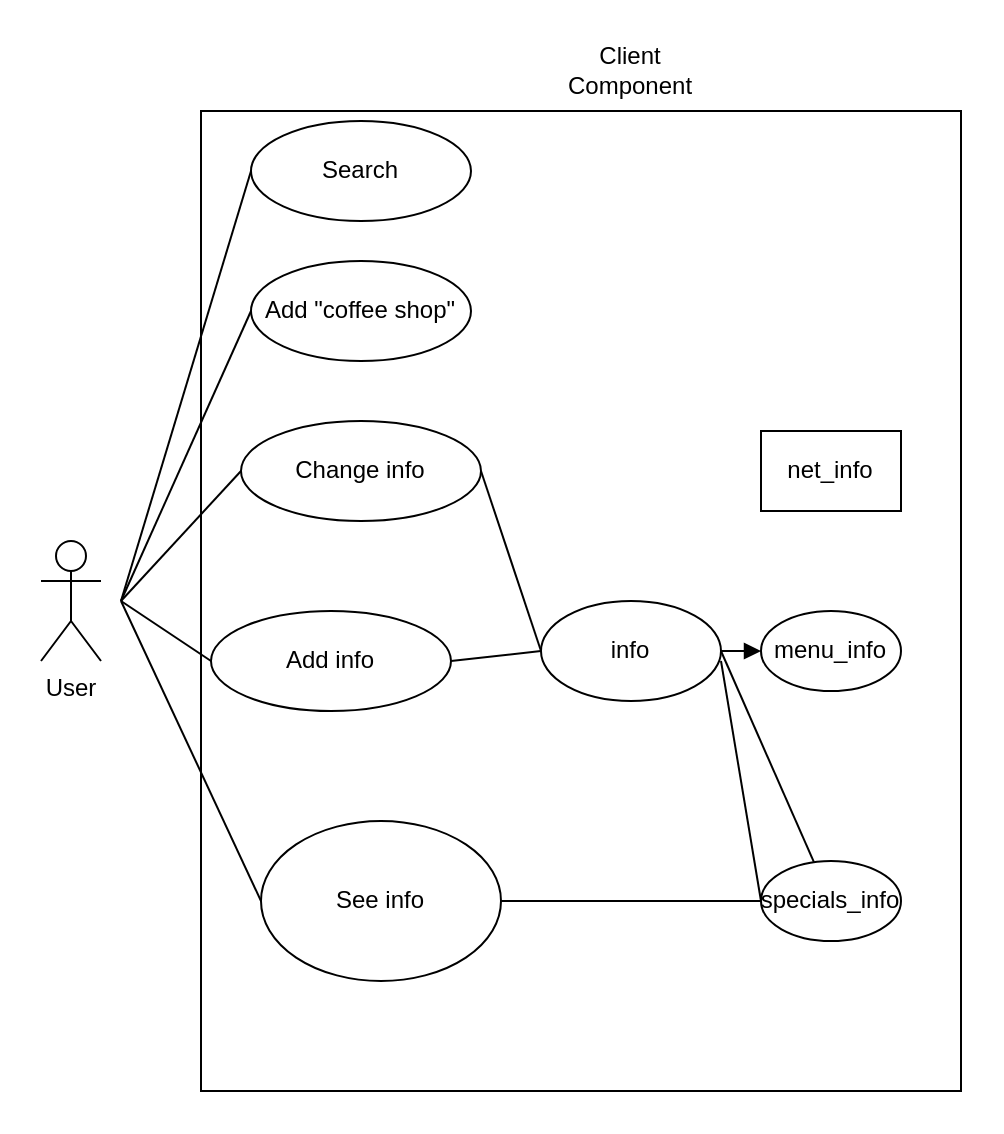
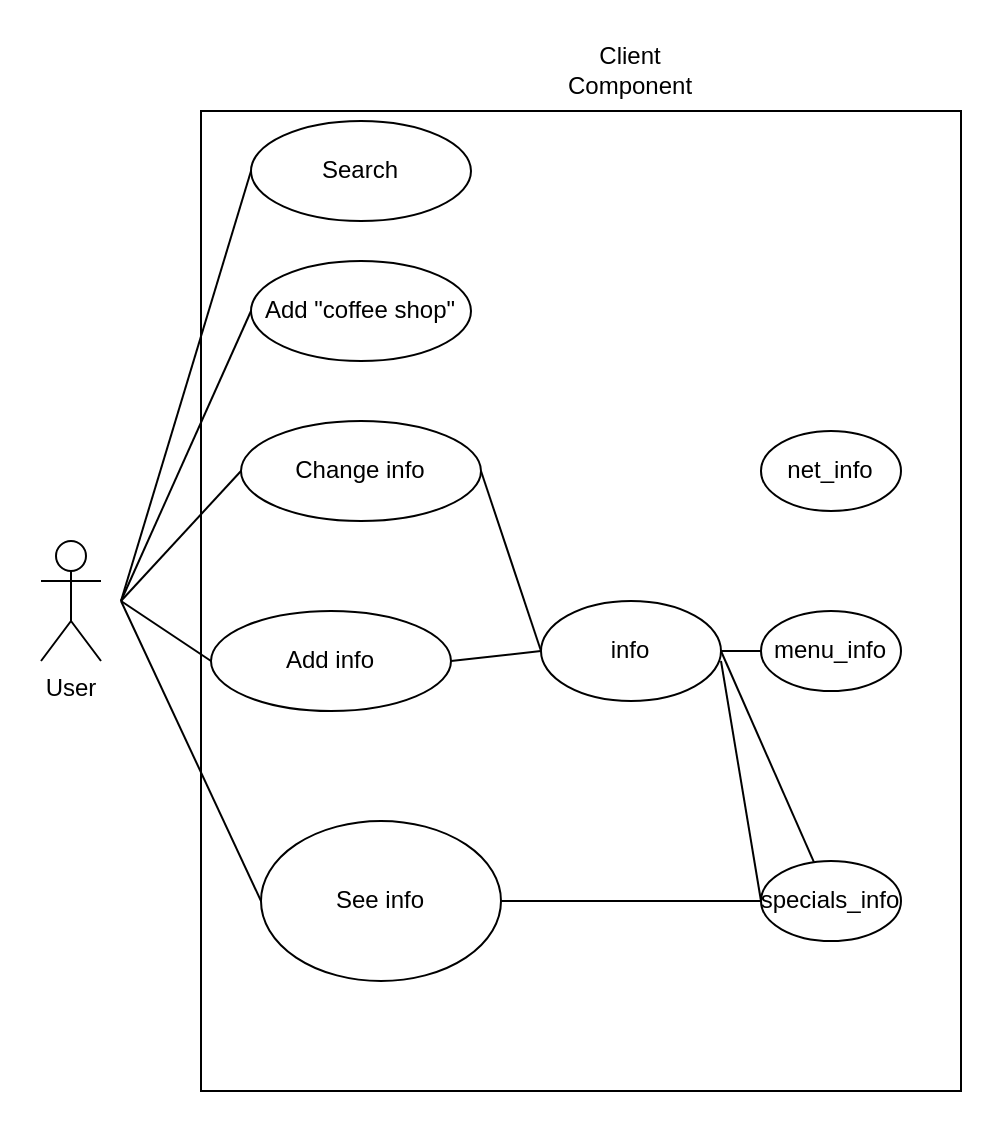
  <mxCell id="0" />
  <mxCell id="1" parent="0" />
  <mxCell id="2" value="User&lt;br&gt;" style="shape=umlActor;verticalLabelPosition=bottom;verticalAlign=top;html=1;outlineConnect=0;" vertex="1" parent="1"><mxGeometry x="20" y="270" width="30" height="60" as="geometry" /></mxCell>
  <mxCell id="3" value="" style="rounded=0;whiteSpace=wrap;html=1;" vertex="1" parent="1"><mxGeometry x="100" y="55" width="380" height="490" as="geometry" /></mxCell>
  <mxCell id="4" value="Client Component" style="text;html=1;strokeColor=none;fillColor=none;align=center;verticalAlign=middle;whiteSpace=wrap;rounded=0;" vertex="1" parent="1"><mxGeometry x="285" y="20" width="60" height="30" as="geometry" /></mxCell>
  <mxCell id="5" value="Search" style="ellipse;whiteSpace=wrap;html=1;" vertex="1" parent="1"><mxGeometry x="125" y="60" width="110" height="50" as="geometry" /></mxCell>
  <mxCell id="6" value="Add &quot;coffee shop&quot;" style="ellipse;whiteSpace=wrap;html=1;" vertex="1" parent="1"><mxGeometry x="125" y="130" width="110" height="50" as="geometry" /></mxCell>
  <mxCell id="7" value="See info" style="ellipse;whiteSpace=wrap;html=1;" vertex="1" parent="1"><mxGeometry x="130" y="410" width="120" height="80" as="geometry" /></mxCell>
- <mxCell id="8" value="net_info" style="whiteSpace=wrap;html=1;rounded=0;" vertex="1" parent="1"><mxGeometry x="380" y="215" width="70" height="40" as="geometry" /></mxCell>
+ <mxCell id="8" value="net_info" style="ellipse;whiteSpace=wrap;html=1;" vertex="1" parent="1"><mxGeometry x="380" y="215" width="70" height="40" as="geometry" /></mxCell>
  <mxCell id="9" value="menu_info" style="ellipse;whiteSpace=wrap;html=1;" vertex="1" parent="1"><mxGeometry x="380" y="305" width="70" height="40" as="geometry" /></mxCell>
  <mxCell id="10" value="specials_info" style="ellipse;whiteSpace=wrap;html=1;" vertex="1" parent="1"><mxGeometry x="380" y="430" width="70" height="40" as="geometry" /></mxCell>
  <mxCell id="11" value="" style="endArrow=none;html=1;rounded=0;entryX=0;entryY=0.5;entryDx=0;entryDy=0;" edge="1" parent="1" target="7"><mxGeometry width="50" height="50" relative="1" as="geometry"><mxPoint x="60" y="300" as="sourcePoint" /><mxPoint x="430" y="290" as="targetPoint" /></mxGeometry></mxCell>
  <mxCell id="12" value="" style="endArrow=none;html=1;rounded=0;exitX=0;exitY=0.5;exitDx=0;exitDy=0;" edge="1" parent="1" source="6"><mxGeometry width="50" height="50" relative="1" as="geometry"><mxPoint x="380" y="340" as="sourcePoint" /><mxPoint x="60" y="300" as="targetPoint" /></mxGeometry></mxCell>
  <mxCell id="13" value="" style="endArrow=none;html=1;rounded=0;exitX=0;exitY=0.5;exitDx=0;exitDy=0;" edge="1" parent="1" source="5"><mxGeometry width="50" height="50" relative="1" as="geometry"><mxPoint x="80" y="320" as="sourcePoint" /><mxPoint x="60" y="300" as="targetPoint" /></mxGeometry></mxCell>
  <mxCell id="14" value="Change info" style="ellipse;whiteSpace=wrap;html=1;" vertex="1" parent="1"><mxGeometry x="120" y="210" width="120" height="50" as="geometry" /></mxCell>
  <mxCell id="15" value="Add info" style="ellipse;whiteSpace=wrap;html=1;" vertex="1" parent="1"><mxGeometry x="105" y="305" width="120" height="50" as="geometry" /></mxCell>
  <mxCell id="16" value="" style="endArrow=none;html=1;rounded=0;entryX=0;entryY=0.5;entryDx=0;entryDy=0;" edge="1" parent="1" target="14"><mxGeometry width="50" height="50" relative="1" as="geometry"><mxPoint x="60" y="300" as="sourcePoint" /><mxPoint x="430" y="290" as="targetPoint" /></mxGeometry></mxCell>
  <mxCell id="17" value="" style="endArrow=none;html=1;rounded=0;entryX=0;entryY=0.5;entryDx=0;entryDy=0;" edge="1" parent="1" target="15"><mxGeometry width="50" height="50" relative="1" as="geometry"><mxPoint x="60" y="300" as="sourcePoint" /><mxPoint x="430" y="290" as="targetPoint" /></mxGeometry></mxCell>
  <mxCell id="18" value="info" style="ellipse;whiteSpace=wrap;html=1;" vertex="1" parent="1"><mxGeometry x="270" y="300" width="90" height="50" as="geometry" /></mxCell>
  <mxCell id="19" value="" style="endArrow=none;html=1;rounded=0;exitX=0;exitY=0.5;exitDx=0;exitDy=0;entryX=1;entryY=0.5;entryDx=0;entryDy=0;" edge="1" parent="1" source="18" target="14"><mxGeometry width="50" height="50" relative="1" as="geometry"><mxPoint x="380" y="340" as="sourcePoint" /><mxPoint x="430" y="290" as="targetPoint" /></mxGeometry></mxCell>
  <mxCell id="20" value="" style="endArrow=none;html=1;rounded=0;entryX=1;entryY=0.5;entryDx=0;entryDy=0;exitX=0;exitY=0.5;exitDx=0;exitDy=0;" edge="1" parent="1" source="18" target="15"><mxGeometry width="50" height="50" relative="1" as="geometry"><mxPoint x="260" y="320" as="sourcePoint" /><mxPoint x="430" y="290" as="targetPoint" /></mxGeometry></mxCell>
  <mxCell id="21" value="" style="endArrow=none;html=1;rounded=0;exitX=1;exitY=0.5;exitDx=0;exitDy=0;" edge="1" parent="1" source="7" target="10"><mxGeometry width="50" height="50" relative="1" as="geometry"><mxPoint x="380" y="340" as="sourcePoint" /><mxPoint x="430" y="290" as="targetPoint" /></mxGeometry></mxCell>
  <mxCell id="22" value="" style="endArrow=none;html=1;rounded=0;exitX=1;exitY=0.5;exitDx=0;exitDy=0;" edge="1" parent="1" source="18" target="10"><mxGeometry width="50" height="50" relative="1" as="geometry"><mxPoint x="380" y="340" as="sourcePoint" /><mxPoint x="430" y="290" as="targetPoint" /></mxGeometry></mxCell>
- <mxCell id="23" value="" style="endArrow=block;html=1;rounded=0;exitX=1;exitY=0.5;exitDx=0;exitDy=0;entryX=0;entryY=0.5;entryDx=0;entryDy=0;" edge="1" parent="1" source="18" target="9"><mxGeometry width="50" height="50" relative="1" as="geometry"><mxPoint x="380" y="340" as="sourcePoint" /><mxPoint x="430" y="290" as="targetPoint" /></mxGeometry></mxCell>
+ <mxCell id="23" value="" style="endArrow=none;html=1;rounded=0;exitX=1;exitY=0.5;exitDx=0;exitDy=0;entryX=0;entryY=0.5;entryDx=0;entryDy=0;" edge="1" parent="1" source="18" target="9"><mxGeometry width="50" height="50" relative="1" as="geometry"><mxPoint x="380" y="340" as="sourcePoint" /><mxPoint x="430" y="290" as="targetPoint" /></mxGeometry></mxCell>
  <mxCell id="24" value="" style="endArrow=none;html=1;rounded=0;entryX=0;entryY=0.5;entryDx=0;entryDy=0;" edge="1" parent="1" target="10"><mxGeometry width="50" height="50" relative="1" as="geometry"><mxPoint x="360" y="330" as="sourcePoint" /><mxPoint x="430" y="290" as="targetPoint" /></mxGeometry></mxCell>
